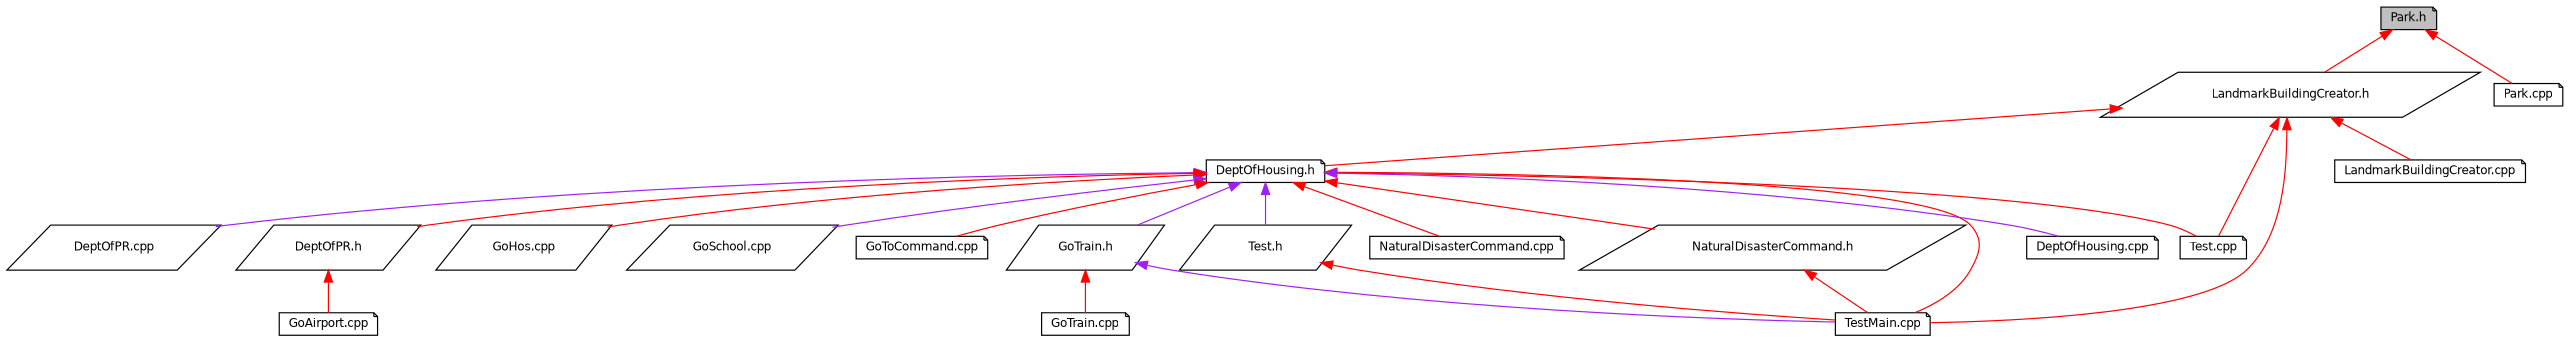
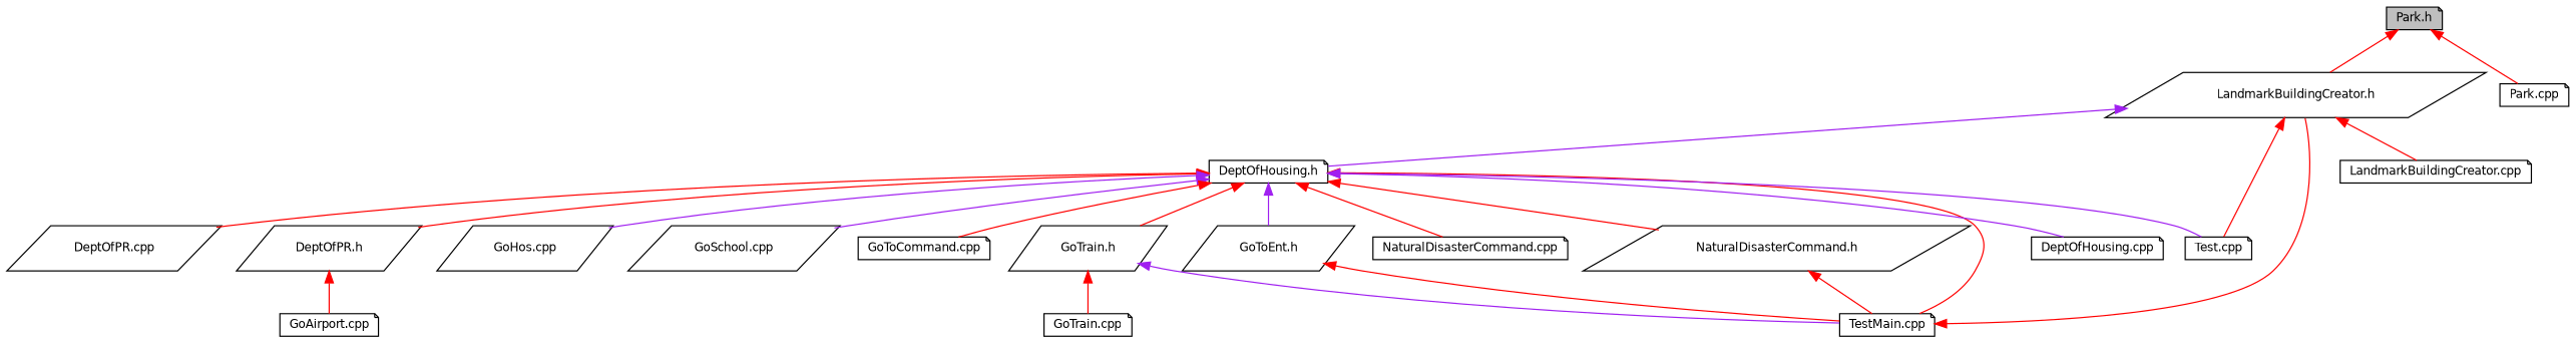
  digraph {
    node [color=black fillcolor=white fontname=Helvetica fontsize=10 shape=note style=filled]
    edge [color=red dir=back fontname=Helvetica fontsize=10 labelfontname=Helvetica labelfontsize=10 style=solid]
    n1 [fillcolor=grey75 fontcolor=black height=0.2 label="Park.h" width=0.4]
    n2 [height=0.2 label="LandmarkBuildingCreator.h" shape=parallelogram width=0.4]
    n3 [height=0.2 label="Park.cpp" width=0.4]
    n4 [height=0.2 label="DeptOfHousing.h" width=0.4]
    n5 [height=0.2 label="TestMain.cpp" width=0.4]
    n6 [height=0.2 label="Test.cpp" width=0.4]
    n7 [height=0.2 label="LandmarkBuildingCreator.cpp" width=0.4]
    n8 [height=0.2 label="DeptOfHousing.cpp" width=0.4]
    n9 [height=0.2 label="DeptOfPR.cpp" shape=parallelogram width=0.4]
    n10 [height=0.2 label="DeptOfPR.h" shape=parallelogram width=0.4]
    n11 [height=0.2 label="GoHos.cpp" shape=parallelogram width=0.4]
    n12 [height=0.2 label="GoSchool.cpp" shape=parallelogram width=0.4]
    n13 [height=0.2 label="GoToCommand.cpp" width=0.4]
-   n14 [height=0.2 label="Test.h" shape=parallelogram width=0.4]
+   n14 [height=0.2 label="GoToEnt.h" shape=parallelogram width=0.4]
    n15 [height=0.2 label="GoTrain.h" shape=parallelogram width=0.4]
    n16 [height=0.2 label="NaturalDisasterCommand.cpp" width=0.4]
    n17 [height=0.2 label="NaturalDisasterCommand.h" shape=parallelogram width=0.4]
    n18 [height=0.2 label="GoAirport.cpp" width=0.4]
    n19 [height=0.2 label="GoTrain.cpp" width=0.4]
    n1 -> n2
    n1 -> n3
-   n2 -> n4
-   n2 -> n5
+   n2 -> n4 [color=purple]
+   n5 -> n2
    n2 -> n6
    n2 -> n7
    n4 -> n5
-   n4 -> n6
+   n4 -> n6 [color=purple]
    n4 -> n8 [color=purple]
-   n4 -> n9 [color=purple]
+   n4 -> n9
    n4 -> n10
-   n4 -> n11
+   n4 -> n11 [color=purple]
    n4 -> n12 [color=purple]
    n4 -> n13
    n4 -> n14 [color=purple]
-   n4 -> n15 [color=purple]
+   n4 -> n15
    n4 -> n16
    n4 -> n17
    n10 -> n18
    n14 -> n5
    n15 -> n5 [color=purple]
    n15 -> n19
    n17 -> n5
  }
